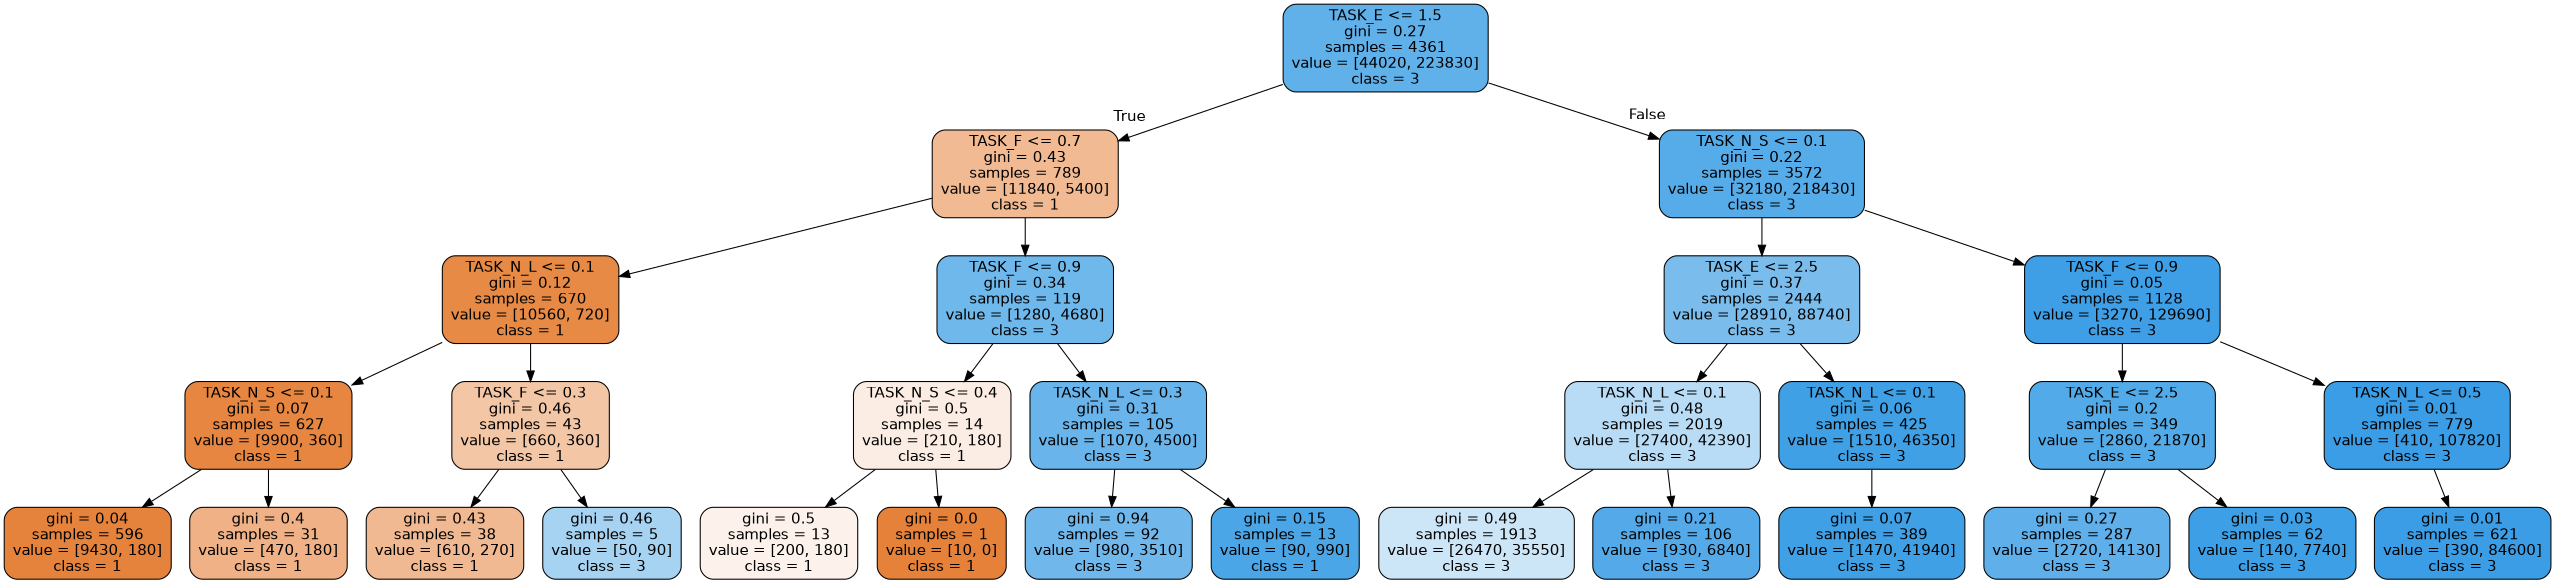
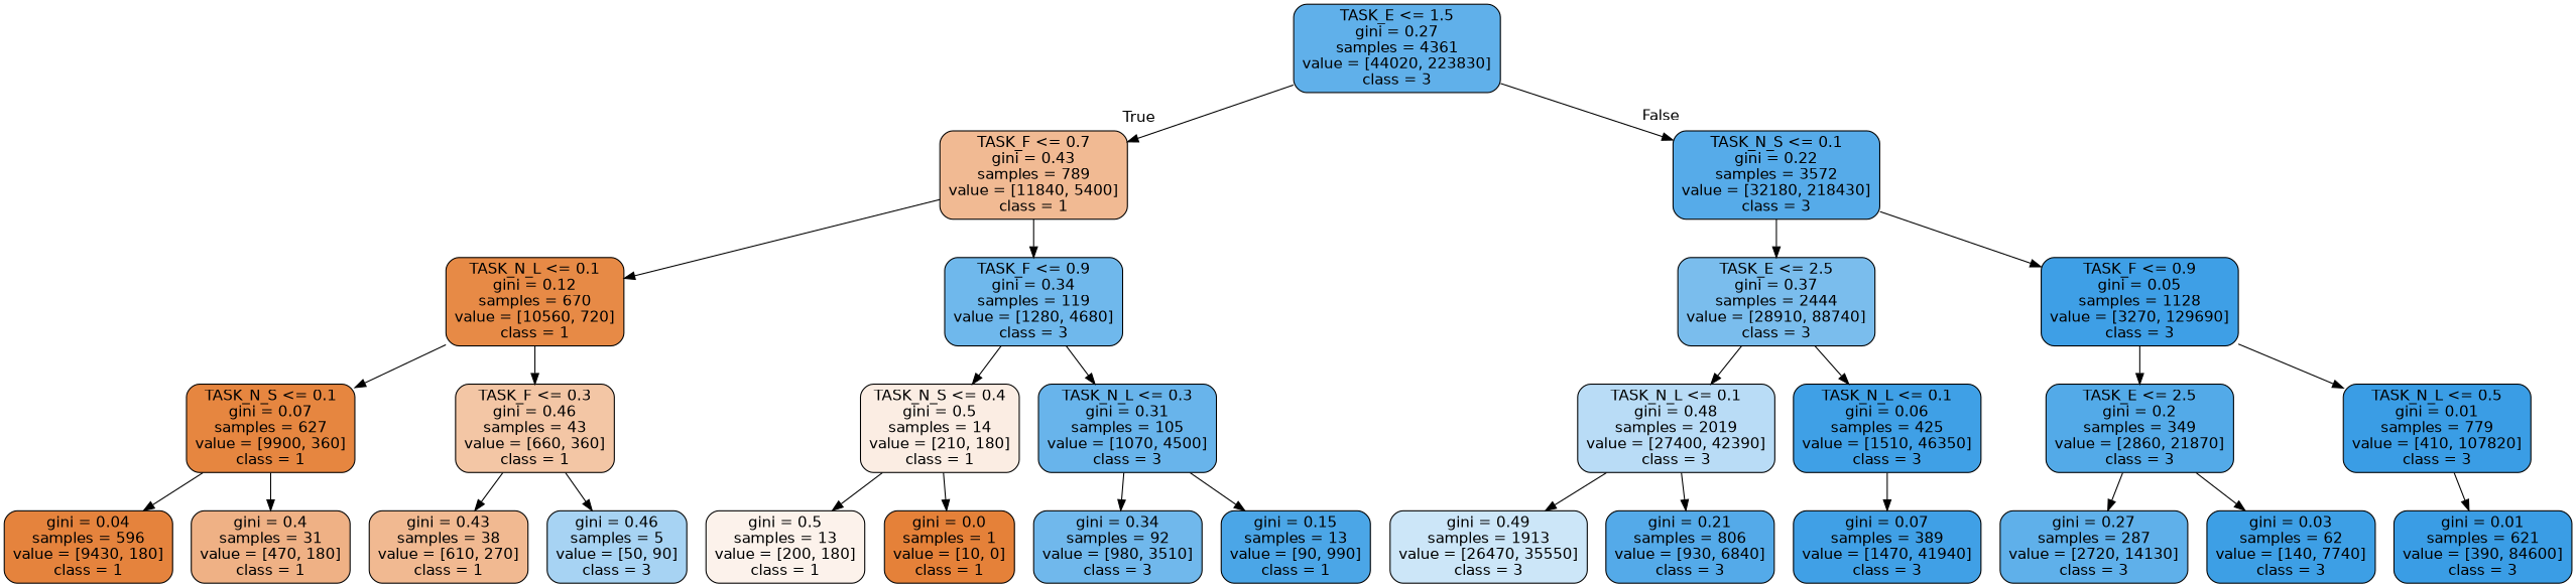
  digraph {
    node [color=black fillcolor="#3a9de5" fontname=helvetica shape=box style="filled, rounded"]
    edge [fontname=helvetica]
    n1 [fillcolor="#60b0ea" label="TASK_E <= 1.5\ngini = 0.27\nsamples = 4361\nvalue = [44020, 223830]\nclass = 3"]
    n2 [fillcolor="#f1ba93" label="TASK_F <= 0.7\ngini = 0.43\nsamples = 789\nvalue = [11840, 5400]\nclass = 1"]
    n3 [fillcolor="#56abe9" label="TASK_N_S <= 0.1\ngini = 0.22\nsamples = 3572\nvalue = [32180, 218430]\nclass = 3"]
    n4 [fillcolor="#e78a46" label="TASK_N_L <= 0.1\ngini = 0.12\nsamples = 670\nvalue = [10560, 720]\nclass = 1"]
    n5 [fillcolor="#6fb8ec" label="TASK_F <= 0.9\ngini = 0.34\nsamples = 119\nvalue = [1280, 4680]\nclass = 3"]
    n6 [fillcolor="#7abded" label="TASK_E <= 2.5\ngini = 0.37\nsamples = 2444\nvalue = [28910, 88740]\nclass = 3"]
    n7 [fillcolor="#3e9fe6" label="TASK_F <= 0.9\ngini = 0.05\nsamples = 1128\nvalue = [3270, 129690]\nclass = 3"]
    n8 [fillcolor="#e68640" label="TASK_N_S <= 0.1\ngini = 0.07\nsamples = 627\nvalue = [9900, 360]\nclass = 1"]
    n9 [fillcolor="#f3c6a5" label="TASK_F <= 0.3\ngini = 0.46\nsamples = 43\nvalue = [660, 360]\nclass = 1"]
    n10 [fillcolor="#fbede3" label="TASK_N_S <= 0.4\ngini = 0.5\nsamples = 14\nvalue = [210, 180]\nclass = 1"]
    n11 [fillcolor="#68b4eb" label="TASK_N_L <= 0.3\ngini = 0.31\nsamples = 105\nvalue = [1070, 4500]\nclass = 3"]
    n12 [fillcolor="#e5833d" label="gini = 0.04\nsamples = 596\nvalue = [9430, 180]\nclass = 1"]
    n13 [fillcolor="#efb185" label="gini = 0.4\nsamples = 31\nvalue = [470, 180]\nclass = 1"]
    n14 [fillcolor="#f1b991" label="gini = 0.43\nsamples = 38\nvalue = [610, 270]\nclass = 1"]
    n15 [fillcolor="#a7d3f3" label="gini = 0.46\nsamples = 5\nvalue = [50, 90]\nclass = 3"]
    n16 [fillcolor="#fcf2eb" label="gini = 0.5\nsamples = 13\nvalue = [200, 180]\nclass = 1"]
    n17 [fillcolor="#e58139" label="gini = 0.0\nsamples = 1\nvalue = [10, 0]\nclass = 1"]
-   n18 [fillcolor="#70b8ec" label="gini = 0.94\nsamples = 92\nvalue = [980, 3510]\nclass = 3"]
+   n18 [fillcolor="#70b8ec" label="gini = 0.34\nsamples = 92\nvalue = [980, 3510]\nclass = 3"]
    n19 [fillcolor="#4ba6e7" label="gini = 0.15\nsamples = 13\nvalue = [90, 990]\nclass = 1"]
    n20 [fillcolor="#b9dcf6" label="TASK_N_L <= 0.1\ngini = 0.48\nsamples = 2019\nvalue = [27400, 42390]\nclass = 3"]
    n21 [fillcolor="#3fa0e6" label="TASK_N_L <= 0.1\ngini = 0.06\nsamples = 425\nvalue = [1510, 46350]\nclass = 3"]
    n22 [fillcolor="#53aae8" label="TASK_E <= 2.5\ngini = 0.2\nsamples = 349\nvalue = [2860, 21870]\nclass = 3"]
    n23 [label="TASK_N_L <= 0.5\ngini = 0.01\nsamples = 779\nvalue = [410, 107820]\nclass = 3"]
    n24 [fillcolor="#cce6f8" label="gini = 0.49\nsamples = 1913\nvalue = [26470, 35550]\nclass = 3"]
-   n25 [fillcolor="#54aae9" label="gini = 0.21\nsamples = 106\nvalue = [930, 6840]\nclass = 3"]
+   n25 [fillcolor="#54aae9" label="gini = 0.21\nsamples = 806\nvalue = [930, 6840]\nclass = 3"]
    n26 [fillcolor="#40a0e6" label="gini = 0.07\nsamples = 389\nvalue = [1470, 41940]\nclass = 3"]
    n27 [fillcolor="#5fb0ea" label="gini = 0.27\nsamples = 287\nvalue = [2720, 14130]\nclass = 3"]
    n28 [fillcolor="#3d9fe5" label="gini = 0.03\nsamples = 62\nvalue = [140, 7740]\nclass = 3"]
    n29 [label="gini = 0.01\nsamples = 621\nvalue = [390, 84600]\nclass = 3"]
    n1 -> n2 [headlabel=True labelangle=45 labeldistance=2.5]
    n1 -> n3 [headlabel=False labelangle=-45 labeldistance=2.5]
    n2 -> n4
    n2 -> n5
    n3 -> n6
    n3 -> n7
    n4 -> n8
    n4 -> n9
    n5 -> n10
    n5 -> n11
    n6 -> n20
    n6 -> n21
    n7 -> n22
    n7 -> n23
    n8 -> n12
    n8 -> n13
    n9 -> n14
    n9 -> n15
    n10 -> n16
    n10 -> n17
    n11 -> n18
    n11 -> n19
    n20 -> n24
    n20 -> n25
    n21 -> n26
    n22 -> n27
    n22 -> n28
    n23 -> n29
  }
